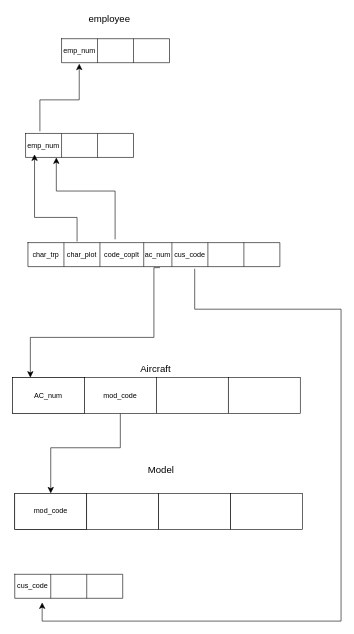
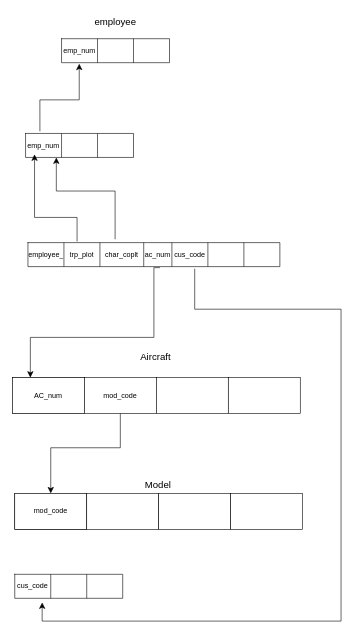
  <mxCell id="0" />
  <mxCell id="1" parent="0" />
  <mxCell id="2" value="" style="rounded=0;whiteSpace=wrap;html=1;" vertex="1" parent="1"><mxGeometry x="20" y="629" width="120" height="60" as="geometry" /></mxCell>
  <mxCell id="3" value="AC_num" style="rounded=0;whiteSpace=wrap;html=1;" vertex="1" parent="1"><mxGeometry x="20" y="629" width="120" height="60" as="geometry" /></mxCell>
  <mxCell id="4" value="mod_code" style="rounded=0;whiteSpace=wrap;html=1;" vertex="1" parent="1"><mxGeometry x="140" y="629" width="120" height="60" as="geometry" /></mxCell>
  <mxCell id="5" value="" style="rounded=0;whiteSpace=wrap;html=1;" vertex="1" parent="1"><mxGeometry x="260" y="629" width="120" height="60" as="geometry" /></mxCell>
  <mxCell id="6" value="" style="rounded=0;whiteSpace=wrap;html=1;" vertex="1" parent="1"><mxGeometry x="380" y="629" width="120" height="60" as="geometry" /></mxCell>
- <mxCell id="7" value="Aircraft" style="text;html=1;align=center;verticalAlign=middle;whiteSpace=wrap;rounded=0;fontSize=16;" vertex="1" parent="1"><mxGeometry x="229" y="599" width="60" height="30" as="geometry" /></mxCell>
+ <mxCell id="7" value="Aircraft" style="text;html=1;align=center;verticalAlign=middle;whiteSpace=wrap;rounded=0;fontSize=16;" vertex="1" parent="1"><mxGeometry x="229" y="579" width="60" height="30" as="geometry" /></mxCell>
  <mxCell id="8" value="" style="rounded=0;whiteSpace=wrap;html=1;" vertex="1" parent="1"><mxGeometry x="24" y="822" width="120" height="60" as="geometry" /></mxCell>
  <mxCell id="9" value="mod_code" style="rounded=0;whiteSpace=wrap;html=1;" vertex="1" parent="1"><mxGeometry x="24" y="822" width="120" height="60" as="geometry" /></mxCell>
  <mxCell id="10" value="" style="rounded=0;whiteSpace=wrap;html=1;" vertex="1" parent="1"><mxGeometry x="144" y="822" width="120" height="60" as="geometry" /></mxCell>
  <mxCell id="11" value="" style="rounded=0;whiteSpace=wrap;html=1;" vertex="1" parent="1"><mxGeometry x="264" y="822" width="120" height="60" as="geometry" /></mxCell>
  <mxCell id="12" value="" style="rounded=0;whiteSpace=wrap;html=1;" vertex="1" parent="1"><mxGeometry x="384" y="822" width="120" height="60" as="geometry" /></mxCell>
- <mxCell id="13" value="Model" style="text;html=1;align=center;verticalAlign=middle;whiteSpace=wrap;rounded=0;fontSize=16;" vertex="1" parent="1"><mxGeometry x="238" y="767" width="60" height="30" as="geometry" /></mxCell>
+ <mxCell id="13" value="Model" style="text;html=1;align=center;verticalAlign=middle;whiteSpace=wrap;rounded=0;fontSize=16;" vertex="1" parent="1"><mxGeometry x="233" y="792" width="60" height="30" as="geometry" /></mxCell>
  <mxCell id="14" value="" style="shape=table;startSize=0;container=1;collapsible=0;childLayout=tableLayout;" vertex="1" parent="1"><mxGeometry x="46" y="404" width="420" height="40" as="geometry" /></mxCell>
  <mxCell id="15" value="" style="shape=tableRow;horizontal=0;startSize=0;swimlaneHead=0;swimlaneBody=0;strokeColor=inherit;top=0;left=0;bottom=0;right=0;collapsible=0;dropTarget=0;fillColor=none;points=[[0,0.5],[1,0.5]];portConstraint=eastwest;" vertex="1" parent="14"><mxGeometry width="420" height="40" as="geometry" /></mxCell>
- <mxCell id="16" value="char_trp" style="shape=partialRectangle;html=1;whiteSpace=wrap;connectable=0;strokeColor=inherit;overflow=hidden;fillColor=none;top=0;left=0;bottom=0;right=0;pointerEvents=1;" vertex="1" parent="15"><mxGeometry width="60" height="40" as="geometry"><mxRectangle width="60" height="40" as="alternateBounds" /></mxGeometry></mxCell>
- <mxCell id="17" value="char_plot" style="shape=partialRectangle;html=1;whiteSpace=wrap;connectable=0;strokeColor=inherit;overflow=hidden;fillColor=none;top=0;left=0;bottom=0;right=0;pointerEvents=1;" vertex="1" parent="15"><mxGeometry x="60" width="60" height="40" as="geometry"><mxRectangle width="60" height="40" as="alternateBounds" /></mxGeometry></mxCell>
- <mxCell id="18" value="code_coplt" style="shape=partialRectangle;html=1;whiteSpace=wrap;connectable=0;strokeColor=inherit;overflow=hidden;fillColor=none;top=0;left=0;bottom=0;right=0;pointerEvents=1;" vertex="1" parent="15"><mxGeometry x="120" width="73" height="40" as="geometry"><mxRectangle width="73" height="40" as="alternateBounds" /></mxGeometry></mxCell>
+ <mxCell id="16" value="employee_trp" style="shape=partialRectangle;html=1;whiteSpace=wrap;connectable=0;strokeColor=inherit;overflow=hidden;fillColor=none;top=0;left=0;bottom=0;right=0;pointerEvents=1;" vertex="1" parent="15"><mxGeometry width="60" height="40" as="geometry"><mxRectangle width="60" height="40" as="alternateBounds" /></mxGeometry></mxCell>
+ <mxCell id="17" value="trp_plot" style="shape=partialRectangle;html=1;whiteSpace=wrap;connectable=0;strokeColor=inherit;overflow=hidden;fillColor=none;top=0;left=0;bottom=0;right=0;pointerEvents=1;" vertex="1" parent="15"><mxGeometry x="60" width="60" height="40" as="geometry"><mxRectangle width="60" height="40" as="alternateBounds" /></mxGeometry></mxCell>
+ <mxCell id="18" value="char_coplt" style="shape=partialRectangle;html=1;whiteSpace=wrap;connectable=0;strokeColor=inherit;overflow=hidden;fillColor=none;top=0;left=0;bottom=0;right=0;pointerEvents=1;" vertex="1" parent="15"><mxGeometry x="120" width="73" height="40" as="geometry"><mxRectangle width="73" height="40" as="alternateBounds" /></mxGeometry></mxCell>
  <mxCell id="19" value="ac_num" style="shape=partialRectangle;html=1;whiteSpace=wrap;connectable=0;strokeColor=inherit;overflow=hidden;fillColor=none;top=0;left=0;bottom=0;right=0;pointerEvents=1;" vertex="1" parent="15"><mxGeometry x="193" width="47" height="40" as="geometry"><mxRectangle width="47" height="40" as="alternateBounds" /></mxGeometry></mxCell>
  <mxCell id="20" value="cus_code" style="shape=partialRectangle;html=1;whiteSpace=wrap;connectable=0;strokeColor=inherit;overflow=hidden;fillColor=none;top=0;left=0;bottom=0;right=0;pointerEvents=1;" vertex="1" parent="15"><mxGeometry x="240" width="60" height="40" as="geometry"><mxRectangle width="60" height="40" as="alternateBounds" /></mxGeometry></mxCell>
  <mxCell id="21" value="" style="shape=partialRectangle;html=1;whiteSpace=wrap;connectable=0;strokeColor=inherit;overflow=hidden;fillColor=none;top=0;left=0;bottom=0;right=0;pointerEvents=1;" vertex="1" parent="15"><mxGeometry x="300" width="60" height="40" as="geometry"><mxRectangle width="60" height="40" as="alternateBounds" /></mxGeometry></mxCell>
  <mxCell id="22" value="" style="shape=partialRectangle;html=1;whiteSpace=wrap;connectable=0;strokeColor=inherit;overflow=hidden;fillColor=none;top=0;left=0;bottom=0;right=0;pointerEvents=1;" vertex="1" parent="15"><mxGeometry x="360" width="60" height="40" as="geometry"><mxRectangle width="60" height="40" as="alternateBounds" /></mxGeometry></mxCell>
  <mxCell id="23" value="" style="edgeStyle=segmentEdgeStyle;endArrow=classic;html=1;curved=0;rounded=0;endSize=8;startSize=8;fontSize=12;exitX=0.524;exitY=1.043;exitDx=0;exitDy=0;entryX=0.25;entryY=0;entryDx=0;entryDy=0;exitPerimeter=0;" edge="1" parent="1" source="15" target="3"><mxGeometry width="50" height="50" relative="1" as="geometry"><mxPoint x="256" y="593" as="sourcePoint" /><mxPoint x="306" y="543" as="targetPoint" /><Array as="points"><mxPoint x="256" y="446" /><mxPoint x="256" y="562" /><mxPoint x="50" y="562" /></Array></mxGeometry></mxCell>
  <mxCell id="24" value="" style="shape=table;startSize=0;container=1;collapsible=0;childLayout=tableLayout;" vertex="1" parent="1"><mxGeometry x="42" y="222" width="180" height="40" as="geometry" /></mxCell>
  <mxCell id="25" value="" style="shape=tableRow;horizontal=0;startSize=0;swimlaneHead=0;swimlaneBody=0;strokeColor=inherit;top=0;left=0;bottom=0;right=0;collapsible=0;dropTarget=0;fillColor=none;points=[[0,0.5],[1,0.5]];portConstraint=eastwest;" vertex="1" parent="24"><mxGeometry width="180" height="40" as="geometry" /></mxCell>
  <mxCell id="26" value="emp_num" style="shape=partialRectangle;html=1;whiteSpace=wrap;connectable=0;strokeColor=inherit;overflow=hidden;fillColor=none;top=0;left=0;bottom=0;right=0;pointerEvents=1;" vertex="1" parent="25"><mxGeometry width="60" height="40" as="geometry"><mxRectangle width="60" height="40" as="alternateBounds" /></mxGeometry></mxCell>
  <mxCell id="27" value="" style="shape=partialRectangle;html=1;whiteSpace=wrap;connectable=0;strokeColor=inherit;overflow=hidden;fillColor=none;top=0;left=0;bottom=0;right=0;pointerEvents=1;" vertex="1" parent="25"><mxGeometry x="60" width="60" height="40" as="geometry"><mxRectangle width="60" height="40" as="alternateBounds" /></mxGeometry></mxCell>
  <mxCell id="28" value="" style="shape=partialRectangle;html=1;whiteSpace=wrap;connectable=0;strokeColor=inherit;overflow=hidden;fillColor=none;top=0;left=0;bottom=0;right=0;pointerEvents=1;" vertex="1" parent="25"><mxGeometry x="120" width="60" height="40" as="geometry"><mxRectangle width="60" height="40" as="alternateBounds" /></mxGeometry></mxCell>
  <mxCell id="29" value="" style="edgeStyle=segmentEdgeStyle;endArrow=classic;html=1;curved=0;rounded=0;endSize=8;startSize=8;fontSize=12;exitX=0.5;exitY=1;exitDx=0;exitDy=0;entryX=0.5;entryY=0;entryDx=0;entryDy=0;" edge="1" parent="1" source="4" target="9"><mxGeometry width="50" height="50" relative="1" as="geometry"><mxPoint x="256" y="576" as="sourcePoint" /><mxPoint x="306" y="526" as="targetPoint" /><Array as="points"><mxPoint x="200" y="746" /><mxPoint x="84" y="746" /></Array></mxGeometry></mxCell>
  <mxCell id="30" value="" style="edgeStyle=segmentEdgeStyle;endArrow=classic;html=1;curved=0;rounded=0;endSize=8;startSize=8;fontSize=12;exitX=0.195;exitY=-0.048;exitDx=0;exitDy=0;exitPerimeter=0;" edge="1" parent="1" source="15"><mxGeometry width="50" height="50" relative="1" as="geometry"><mxPoint x="94" y="338" as="sourcePoint" /><mxPoint x="57" y="257" as="targetPoint" /><Array as="points"><mxPoint x="128" y="362" /><mxPoint x="57" y="362" /></Array></mxGeometry></mxCell>
  <mxCell id="31" value="" style="edgeStyle=segmentEdgeStyle;endArrow=classic;html=1;curved=0;rounded=0;endSize=8;startSize=8;fontSize=12;exitX=0.346;exitY=-0.139;exitDx=0;exitDy=0;exitPerimeter=0;entryX=0.285;entryY=1.002;entryDx=0;entryDy=0;entryPerimeter=0;" edge="1" parent="1" source="15" target="25"><mxGeometry width="50" height="50" relative="1" as="geometry"><mxPoint x="158" y="345" as="sourcePoint" /><mxPoint x="208" y="295" as="targetPoint" /><Array as="points"><mxPoint x="191" y="318" /><mxPoint x="93" y="318" /></Array></mxGeometry></mxCell>
  <mxCell id="32" value="" style="shape=table;startSize=0;container=1;collapsible=0;childLayout=tableLayout;" vertex="1" parent="1"><mxGeometry x="102" y="64" width="180" height="40" as="geometry" /></mxCell>
  <mxCell id="33" value="" style="shape=tableRow;horizontal=0;startSize=0;swimlaneHead=0;swimlaneBody=0;strokeColor=inherit;top=0;left=0;bottom=0;right=0;collapsible=0;dropTarget=0;fillColor=none;points=[[0,0.5],[1,0.5]];portConstraint=eastwest;" vertex="1" parent="32"><mxGeometry width="180" height="40" as="geometry" /></mxCell>
  <mxCell id="34" value="emp_num" style="shape=partialRectangle;html=1;whiteSpace=wrap;connectable=0;strokeColor=inherit;overflow=hidden;fillColor=none;top=0;left=0;bottom=0;right=0;pointerEvents=1;" vertex="1" parent="33"><mxGeometry width="60" height="40" as="geometry"><mxRectangle width="60" height="40" as="alternateBounds" /></mxGeometry></mxCell>
  <mxCell id="35" value="" style="shape=partialRectangle;html=1;whiteSpace=wrap;connectable=0;strokeColor=inherit;overflow=hidden;fillColor=none;top=0;left=0;bottom=0;right=0;pointerEvents=1;" vertex="1" parent="33"><mxGeometry x="60" width="60" height="40" as="geometry"><mxRectangle width="60" height="40" as="alternateBounds" /></mxGeometry></mxCell>
  <mxCell id="36" value="" style="shape=partialRectangle;html=1;whiteSpace=wrap;connectable=0;strokeColor=inherit;overflow=hidden;fillColor=none;top=0;left=0;bottom=0;right=0;pointerEvents=1;" vertex="1" parent="33"><mxGeometry x="120" width="60" height="40" as="geometry"><mxRectangle width="60" height="40" as="alternateBounds" /></mxGeometry></mxCell>
- <mxCell id="37" value="employee" style="text;html=1;align=center;verticalAlign=middle;whiteSpace=wrap;rounded=0;fontSize=16;" vertex="1" parent="1"><mxGeometry x="152" y="15" width="60" height="30" as="geometry" /></mxCell>
+ <mxCell id="37" value="employee" style="text;html=1;align=center;verticalAlign=middle;whiteSpace=wrap;rounded=0;fontSize=16;" vertex="1" parent="1"><mxGeometry x="162" y="20" width="60" height="30" as="geometry" /></mxCell>
  <mxCell id="38" value="" style="edgeStyle=segmentEdgeStyle;endArrow=classic;html=1;curved=0;rounded=0;endSize=8;startSize=8;fontSize=12;exitX=0.133;exitY=-0.089;exitDx=0;exitDy=0;exitPerimeter=0;entryX=0.164;entryY=1.043;entryDx=0;entryDy=0;entryPerimeter=0;" edge="1" parent="1" source="25" target="33"><mxGeometry width="50" height="50" relative="1" as="geometry"><mxPoint x="256" y="256" as="sourcePoint" /><mxPoint x="306" y="206" as="targetPoint" /><Array as="points"><mxPoint x="66" y="166" /><mxPoint x="131" y="166" /></Array></mxGeometry></mxCell>
  <mxCell id="39" value="" style="shape=table;startSize=0;container=1;collapsible=0;childLayout=tableLayout;" vertex="1" parent="1"><mxGeometry x="24" y="957" width="180" height="40" as="geometry" /></mxCell>
  <mxCell id="40" value="" style="shape=tableRow;horizontal=0;startSize=0;swimlaneHead=0;swimlaneBody=0;strokeColor=inherit;top=0;left=0;bottom=0;right=0;collapsible=0;dropTarget=0;fillColor=none;points=[[0,0.5],[1,0.5]];portConstraint=eastwest;" vertex="1" parent="39"><mxGeometry width="180" height="40" as="geometry" /></mxCell>
  <mxCell id="41" value="cus_code" style="shape=partialRectangle;html=1;whiteSpace=wrap;connectable=0;strokeColor=inherit;overflow=hidden;fillColor=none;top=0;left=0;bottom=0;right=0;pointerEvents=1;" vertex="1" parent="40"><mxGeometry width="60" height="40" as="geometry"><mxRectangle width="60" height="40" as="alternateBounds" /></mxGeometry></mxCell>
  <mxCell id="42" value="" style="shape=partialRectangle;html=1;whiteSpace=wrap;connectable=0;strokeColor=inherit;overflow=hidden;fillColor=none;top=0;left=0;bottom=0;right=0;pointerEvents=1;" vertex="1" parent="40"><mxGeometry x="60" width="60" height="40" as="geometry"><mxRectangle width="60" height="40" as="alternateBounds" /></mxGeometry></mxCell>
  <mxCell id="43" value="" style="shape=partialRectangle;html=1;whiteSpace=wrap;connectable=0;strokeColor=inherit;overflow=hidden;fillColor=none;top=0;left=0;bottom=0;right=0;pointerEvents=1;" vertex="1" parent="40"><mxGeometry x="120" width="60" height="40" as="geometry"><mxRectangle width="60" height="40" as="alternateBounds" /></mxGeometry></mxCell>
  <mxCell id="44" value="" style="edgeStyle=segmentEdgeStyle;endArrow=classic;html=1;curved=0;rounded=0;endSize=8;startSize=8;fontSize=12;entryX=0.254;entryY=1.173;entryDx=0;entryDy=0;entryPerimeter=0;exitX=0.662;exitY=1.089;exitDx=0;exitDy=0;exitPerimeter=0;" edge="1" parent="1" source="15" target="40"><mxGeometry width="50" height="50" relative="1" as="geometry"><mxPoint x="610" y="1095.091" as="sourcePoint" /><mxPoint x="306" y="643" as="targetPoint" /><Array as="points"><mxPoint x="324" y="515" /><mxPoint x="568" y="515" /><mxPoint x="568" y="1035" /><mxPoint x="70" y="1035" /></Array></mxGeometry></mxCell>
